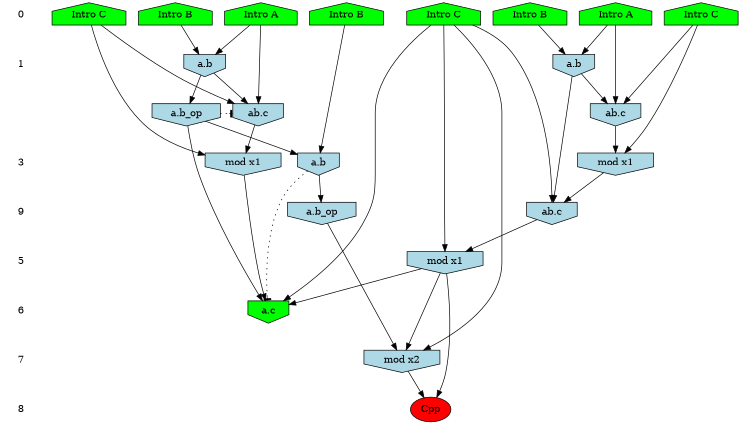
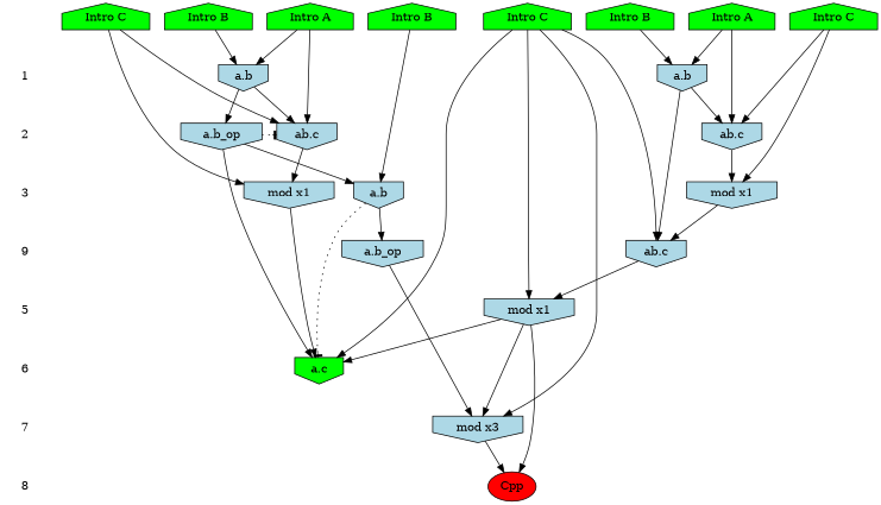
  digraph {
    ranksep=.5
    node [shape=invhouse fillcolor=lightblue style=filled]
-   0 [shape=plaintext fillcolor="" style=""]
    n2 [fillcolor=green label="Intro A" shape=house]
    n3 [fillcolor=green label="Intro B" shape=house]
    n4 [fillcolor=green label="Intro B" shape=house]
    n5 [fillcolor=green label="Intro A" shape=house]
    n6 [fillcolor=green label="Intro B" shape=house]
    n7 [fillcolor=green label="Intro C" shape=house]
    n8 [fillcolor=green label="Intro C" shape=house]
    n9 [fillcolor=green label="Intro C" shape=house]
    1 [shape=plaintext fillcolor="" style=""]
    n11 [label="a.b"]
    n12 [label="a.b"]
+   2 [shape=plaintext fillcolor="" style=""]
    n14 [label="ab.c"]
    n15 [label="ab.c"]
    n16 [label="a.b_op"]
    3 [shape=plaintext fillcolor="" style=""]
    n18 [label="mod x1"]
    n19 [label="mod x1"]
    n20 [label="a.b"]
    n21 [label=9 shape=plaintext fillcolor="" style=""]
    n22 [label="ab.c"]
    n23 [label="a.b_op"]
    5 [shape=plaintext fillcolor="" style=""]
    n25 [label="mod x1"]
    6 [shape=plaintext fillcolor="" style=""]
    n27 [fillcolor=green label="a.c"]
    7 [shape=plaintext fillcolor="" style=""]
-   n29 [label="mod x2"]
+   n29 [label="mod x3"]
    8 [shape=plaintext fillcolor="" style=""]
    n31 [fillcolor=red label=Cpp shape=""]
    subgraph sub_1 {
      rank=same
-     0
      n2
      n3
      n4
      n5
      n6
      n7
      n8
      n9
    }
    subgraph sub_2 {
      rank=same
      1
      n11
      n12
    }
    subgraph sub_3 {
      rank=same
+     2
      n14
      n15
      n16
    }
    subgraph sub_4 {
      rank=same
      3
      n18
      n19
      n20
    }
    subgraph sub_5 {
      rank=same
      n21
      n22
      n23
    }
    subgraph sub_6 {
      rank=same
      5
      n25
    }
    subgraph sub_7 {
      rank=same
      6
      n27
    }
    subgraph sub_8 {
      rank=same
      7
      n29
    }
    subgraph sub_9 {
      rank=same
      8
      n31
    }
-   0 -> 1 [style=invis]
    n2 -> n11
    n2 -> n14
    n3 -> n12
    n4 -> n20
    n5 -> n12
    n5 -> n15
    n6 -> n11
    n7 -> n14
    n7 -> n19
    n8 -> n22
    n8 -> n25
    n8 -> n27
    n8 -> n29
    n9 -> n15
    n9 -> n18
+   1 -> 2 [style=invis]
    n11 -> n14
    n11 -> n22
    n12 -> n15
    n12 -> n16
+   2 -> 3 [style=invis]
    n14 -> n19
    n15 -> n18
    n16 -> n15 [arrowhead=tee style=dotted]
    n16 -> n20
    n16 -> n27
    3 -> n21 [style=invis]
    n18 -> n27
    n19 -> n22
    n20 -> n23
    n20 -> n27 [arrowhead=tee style=dotted]
    n21 -> 5 [style=invis]
    n22 -> n25
    n23 -> n29
    5 -> 6 [style=invis]
    n25 -> n27
    n25 -> n29
    n25 -> n31
    6 -> 7 [style=invis]
    7 -> 8 [style=invis]
    n29 -> n31
  }
